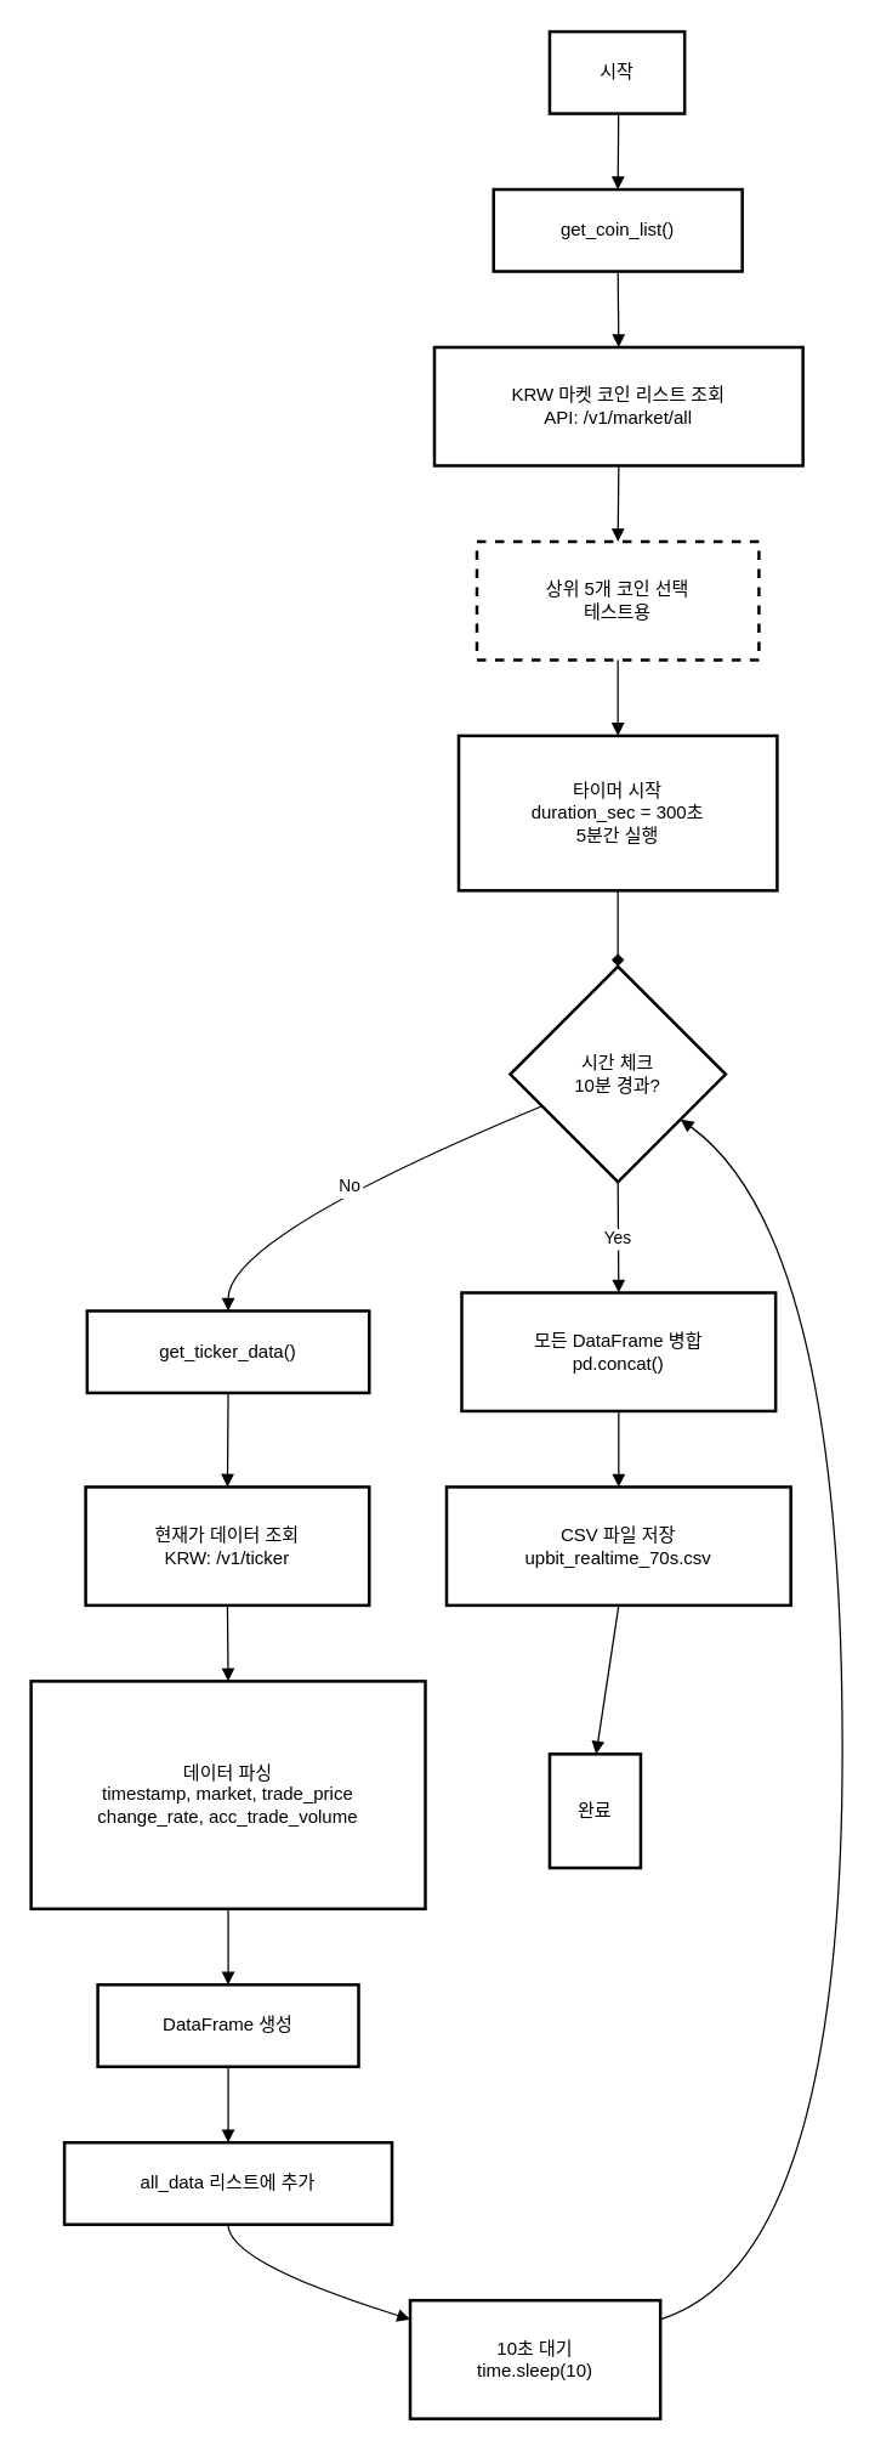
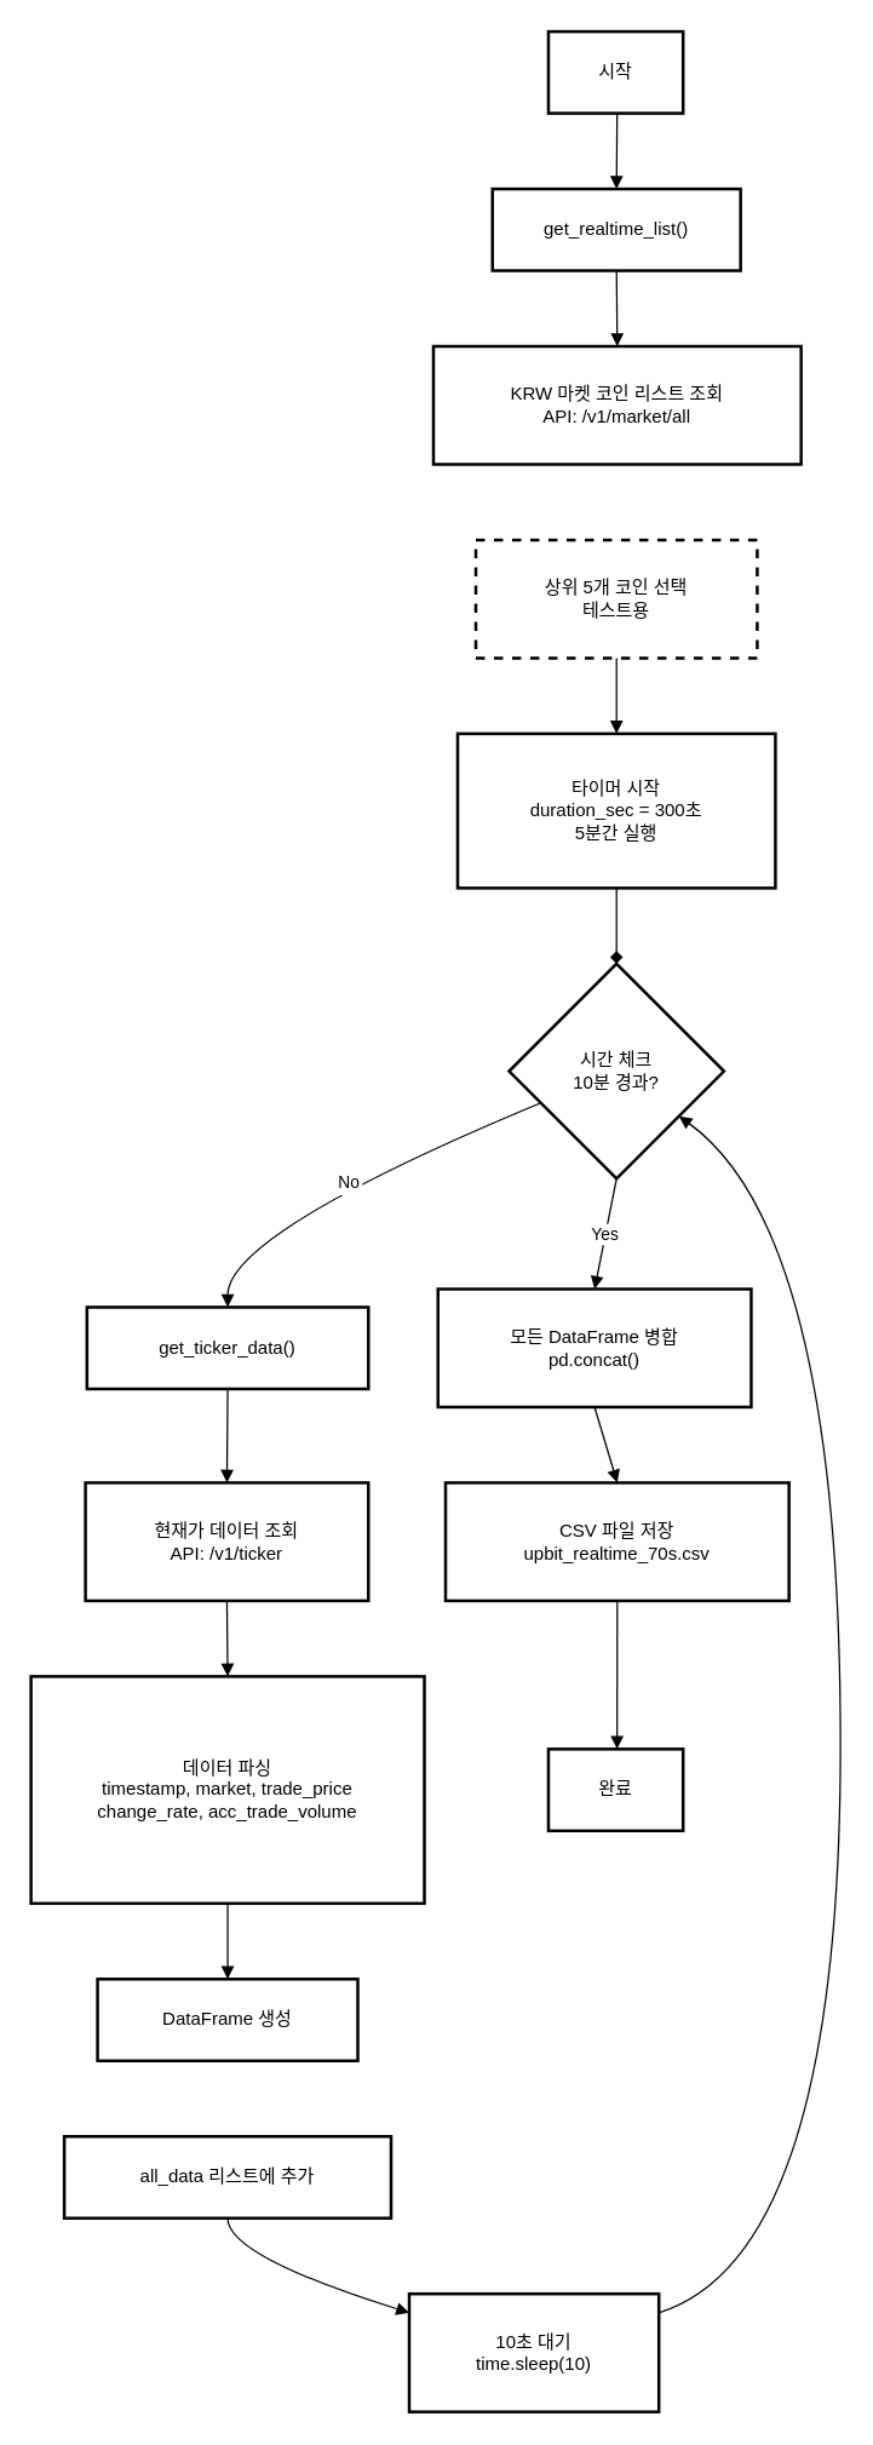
  <mxCell id="0" />
  <mxCell id="1" parent="0" />
  <mxCell id="2" value="시작" style="whiteSpace=wrap;strokeWidth=2;" vertex="1" parent="1"><mxGeometry x="362" y="20" width="89" height="54" as="geometry" /></mxCell>
- <mxCell id="3" value="get_coin_list()" style="whiteSpace=wrap;strokeWidth=2;" vertex="1" parent="1"><mxGeometry x="325" y="124" width="164" height="54" as="geometry" /></mxCell>
+ <mxCell id="3" value="get_realtime_list()" style="whiteSpace=wrap;strokeWidth=2;" vertex="1" parent="1"><mxGeometry x="325" y="124" width="164" height="54" as="geometry" /></mxCell>
  <mxCell id="4" value="KRW 마켓 코인 리스트 조회&#10;API: /v1/market/all" style="whiteSpace=wrap;strokeWidth=2;" vertex="1" parent="1"><mxGeometry x="286" y="228" width="243" height="78" as="geometry" /></mxCell>
  <mxCell id="5" value="상위 5개 코인 선택&#10;테스트용" style="whiteSpace=wrap;strokeWidth=2;dashed=1;" vertex="1" parent="1"><mxGeometry x="314" y="356" width="186" height="78" as="geometry" /></mxCell>
  <mxCell id="6" value="타이머 시작&#10;duration_sec = 300초&#10;5분간 실행" style="whiteSpace=wrap;strokeWidth=2;" vertex="1" parent="1"><mxGeometry x="302" y="484" width="210" height="102" as="geometry" /></mxCell>
  <mxCell id="7" value="시간 체크&#10;10분 경과?" style="rhombus;strokeWidth=2;whiteSpace=wrap;" vertex="1" parent="1"><mxGeometry x="336" y="636" width="142" height="142" as="geometry" /></mxCell>
  <mxCell id="8" value="get_ticker_data()" style="whiteSpace=wrap;strokeWidth=2;" vertex="1" parent="1"><mxGeometry x="57" y="863" width="186" height="54" as="geometry" /></mxCell>
- <mxCell id="9" value="현재가 데이터 조회&#10;KRW: /v1/ticker" style="whiteSpace=wrap;strokeWidth=2;" vertex="1" parent="1"><mxGeometry x="56" y="979" width="187" height="78" as="geometry" /></mxCell>
+ <mxCell id="9" value="현재가 데이터 조회&#10;API: /v1/ticker" style="whiteSpace=wrap;strokeWidth=2;" vertex="1" parent="1"><mxGeometry x="56" y="979" width="187" height="78" as="geometry" /></mxCell>
  <mxCell id="10" value="데이터 파싱&#10;timestamp, market, trade_price&#10;change_rate, acc_trade_volume" style="whiteSpace=wrap;strokeWidth=2;" vertex="1" parent="1"><mxGeometry x="20" y="1107" width="260" height="150" as="geometry" /></mxCell>
  <mxCell id="11" value="DataFrame 생성" style="whiteSpace=wrap;strokeWidth=2;" vertex="1" parent="1"><mxGeometry x="64" y="1307" width="172" height="54" as="geometry" /></mxCell>
  <mxCell id="12" value="all_data 리스트에 추가" style="whiteSpace=wrap;strokeWidth=2;" vertex="1" parent="1"><mxGeometry x="42" y="1411" width="216" height="54" as="geometry" /></mxCell>
  <mxCell id="13" value="10초 대기&#10;time.sleep(10)" style="whiteSpace=wrap;strokeWidth=2;" vertex="1" parent="1"><mxGeometry x="270" y="1515" width="165" height="78" as="geometry" /></mxCell>
- <mxCell id="14" value="모든 DataFrame 병합&#10;pd.concat()" style="whiteSpace=wrap;strokeWidth=2;" vertex="1" parent="1"><mxGeometry x="304" y="851" width="207" height="78" as="geometry" /></mxCell>
+ <mxCell id="14" value="모든 DataFrame 병합&#10;pd.concat()" style="whiteSpace=wrap;strokeWidth=2;" vertex="1" parent="1"><mxGeometry x="289" y="851" width="207" height="78" as="geometry" /></mxCell>
  <mxCell id="15" value="CSV 파일 저장&#10;upbit_realtime_70s.csv" style="whiteSpace=wrap;strokeWidth=2;" vertex="1" parent="1"><mxGeometry x="294" y="979" width="227" height="78" as="geometry" /></mxCell>
- <mxCell id="16" value="완료" style="whiteSpace=wrap;strokeWidth=2;" vertex="1" parent="1"><mxGeometry x="362" y="1155" width="60" height="75" as="geometry" /></mxCell>
+ <mxCell id="16" value="완료" style="whiteSpace=wrap;strokeWidth=2;" vertex="1" parent="1"><mxGeometry x="362" y="1155" width="89" height="54" as="geometry" /></mxCell>
  <mxCell id="17" value="" style="curved=1;startArrow=none;endArrow=block;exitX=0.51;exitY=1;entryX=0.5;entryY=0;rounded=0;" edge="1" parent="1" source="2" target="3"><mxGeometry relative="1" as="geometry"><Array as="points" /></mxGeometry></mxCell>
  <mxCell id="18" value="" style="curved=1;startArrow=none;endArrow=block;exitX=0.5;exitY=1;entryX=0.5;entryY=0;rounded=0;" edge="1" parent="1" source="3" target="4"><mxGeometry relative="1" as="geometry"><Array as="points" /></mxGeometry></mxCell>
- <mxCell id="19" value="" style="curved=1;startArrow=none;endArrow=block;exitX=0.5;exitY=1;entryX=0.5;entryY=0;rounded=0;" edge="1" parent="1" source="4" target="5"><mxGeometry relative="1" as="geometry"><Array as="points" /></mxGeometry></mxCell>
  <mxCell id="20" value="" style="curved=1;startArrow=none;endArrow=block;exitX=0.5;exitY=1;entryX=0.5;entryY=0;rounded=0;" edge="1" parent="1" source="5" target="6"><mxGeometry relative="1" as="geometry"><Array as="points" /></mxGeometry></mxCell>
  <mxCell id="21" value="" style="curved=1;startArrow=none;endArrow=diamond;exitX=0.5;exitY=1;entryX=0.5;entryY=0;rounded=0;" edge="1" parent="1" source="6" target="7"><mxGeometry relative="1" as="geometry"><Array as="points" /></mxGeometry></mxCell>
  <mxCell id="22" value="No" style="curved=1;startArrow=none;endArrow=block;exitX=0;exitY=0.71;entryX=0.5;entryY=-0.01;rounded=0;" edge="1" parent="1" source="7" target="8"><mxGeometry relative="1" as="geometry"><Array as="points"><mxPoint x="150" y="814" /></Array></mxGeometry></mxCell>
  <mxCell id="23" value="" style="curved=1;startArrow=none;endArrow=block;exitX=0.5;exitY=0.99;entryX=0.5;entryY=0;rounded=0;" edge="1" parent="1" source="8" target="9"><mxGeometry relative="1" as="geometry"><Array as="points" /></mxGeometry></mxCell>
  <mxCell id="24" value="" style="curved=1;startArrow=none;endArrow=block;exitX=0.5;exitY=1;entryX=0.5;entryY=0;rounded=0;" edge="1" parent="1" source="9" target="10"><mxGeometry relative="1" as="geometry"><Array as="points" /></mxGeometry></mxCell>
  <mxCell id="25" value="" style="curved=1;startArrow=none;endArrow=block;exitX=0.5;exitY=1;entryX=0.5;entryY=-0.01;rounded=0;" edge="1" parent="1" source="10" target="11"><mxGeometry relative="1" as="geometry"><Array as="points" /></mxGeometry></mxCell>
- <mxCell id="26" value="" style="curved=1;startArrow=none;endArrow=block;exitX=0.5;exitY=0.99;entryX=0.5;entryY=-0.01;rounded=0;" edge="1" parent="1" source="11" target="12"><mxGeometry relative="1" as="geometry"><Array as="points" /></mxGeometry></mxCell>
  <mxCell id="27" value="" style="curved=1;startArrow=none;endArrow=block;exitX=0.5;exitY=0.99;entryX=0;entryY=0.16;rounded=0;" edge="1" parent="1" source="12" target="13"><mxGeometry relative="1" as="geometry"><Array as="points"><mxPoint x="150" y="1490" /></Array></mxGeometry></mxCell>
  <mxCell id="28" value="" style="curved=1;startArrow=none;endArrow=block;exitX=1;exitY=0.16;entryX=1;entryY=0.86;rounded=0;" edge="1" parent="1" source="13" target="7"><mxGeometry relative="1" as="geometry"><Array as="points"><mxPoint x="555" y="1490" /><mxPoint x="555" y="814" /></Array></mxGeometry></mxCell>
  <mxCell id="29" value="Yes" style="curved=1;startArrow=none;endArrow=block;exitX=0.5;exitY=1;entryX=0.5;entryY=0;rounded=0;" edge="1" parent="1" source="7" target="14"><mxGeometry relative="1" as="geometry"><Array as="points" /></mxGeometry></mxCell>
  <mxCell id="30" value="" style="curved=1;startArrow=none;endArrow=block;exitX=0.5;exitY=1;entryX=0.5;entryY=0;rounded=0;" edge="1" parent="1" source="14" target="15"><mxGeometry relative="1" as="geometry"><Array as="points" /></mxGeometry></mxCell>
  <mxCell id="31" value="" style="curved=1;startArrow=none;endArrow=block;exitX=0.5;exitY=1;entryX=0.51;entryY=-0.01;rounded=0;" edge="1" parent="1" source="15" target="16"><mxGeometry relative="1" as="geometry"><Array as="points" /></mxGeometry></mxCell>
